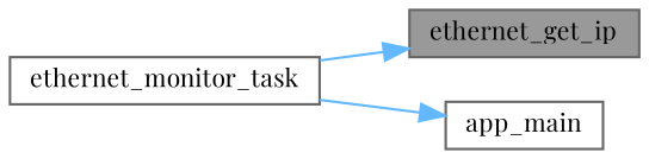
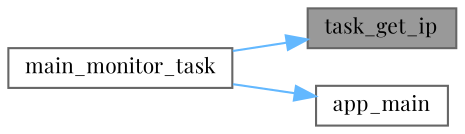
  digraph {
    fontname="Playfair Display"
    rankdir=RL
    node [color=grey40 fillcolor=white fontname="Playfair Display" fontsize=10 shape=box style=filled]
    edge [color=steelblue1 dir=back fontname="Playfair Display" fontsize=10 labelfontname=Helvetica labelfontsize=10 style=solid]
-   n1 [color=gray40 fillcolor=grey60 fontcolor=black height=0.2 label=ethernet_get_ip width=0.4]
-   n2 [height=0.2 label=ethernet_monitor_task width=0.4]
+   n1 [color=gray40 fillcolor=grey60 fontcolor=black height=0.2 label=task_get_ip width=0.4]
+   n2 [height=0.2 label=main_monitor_task width=0.4]
    n3 [height=0.2 label=app_main width=0.4]
    n1 -> n2
    n3 -> n2
  }
